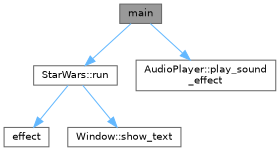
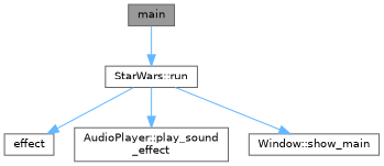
  digraph {
    rankdir=TB
    node [color=grey40 fillcolor=white fontname=Helvetica fontsize=10 shape=box style=filled]
    edge [color=steelblue1 fontname=Helvetica fontsize=10 labelfontname=Helvetica labelfontsize=10 style=solid]
    n1 [color=gray40 fillcolor=grey60 fontcolor=black height=0.2 label=main width=0.4]
    n2 [height=0.2 label="StarWars::run" width=0.4]
    n3 [height=0.2 label=effect width=0.4]
    n4 [height=0.2 label="AudioPlayer::play_sound\l_effect" width=0.4]
-   n5 [height=0.2 label="Window::show_text" width=0.4]
+   n5 [height=0.2 label="Window::show_main" width=0.4]
    n1 -> n2
    n2 -> n3
-   n1 -> n4
+   n2 -> n4
    n2 -> n5
  }
